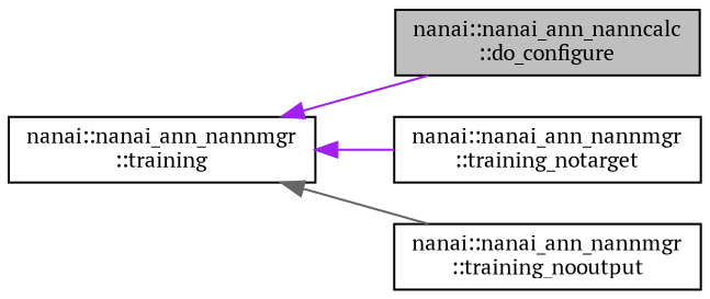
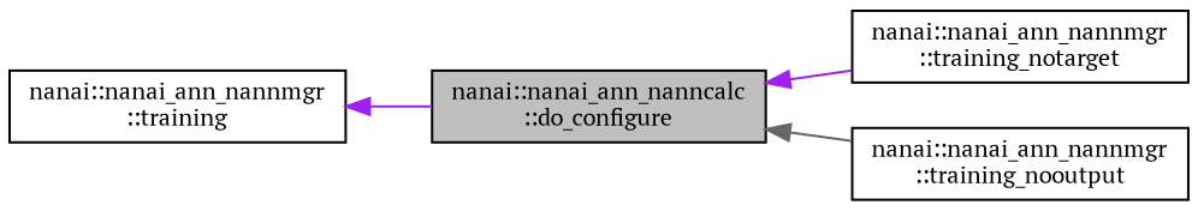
  digraph {
    fontname="PT Serif"
    rankdir=LR
    node [color=black fillcolor=white fontname="PT Serif" fontsize=10 shape=record style=filled]
    edge [color=purple dir=back fontname="PT Serif" fontsize=10 labelfontname=Helvetica labelfontsize=10 style=solid]
    n1 [fillcolor=grey75 fontcolor=black height=0.2 label="nanai::nanai_ann_nanncalc\l::do_configure" width=0.4]
    n2 [height=0.2 label="nanai::nanai_ann_nannmgr\l::training_notarget" width=0.4]
    n3 [height=0.2 label="nanai::nanai_ann_nannmgr\l::training_nooutput" width=0.4]
    n4 [height=0.2 label="nanai::nanai_ann_nannmgr\l::training" width=0.4]
-   n4 -> n2
-   n4 -> n3 [color=gray40]
+   n1 -> n2
+   n1 -> n3 [color=gray40]
    n4 -> n1
  }
